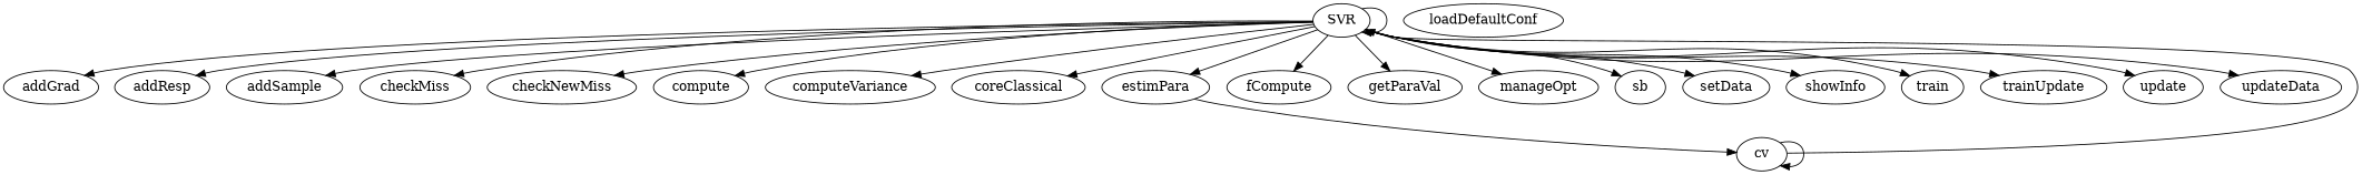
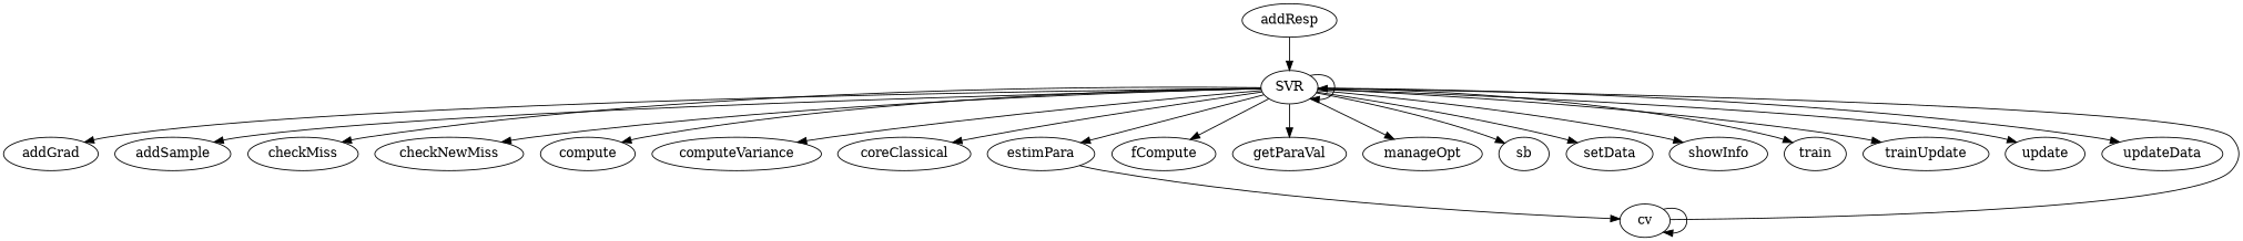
  digraph {
    SVR
    addGrad
    addResp
    addSample
    checkMiss
    checkNewMiss
    compute
    computeVariance
    coreClassical
    estimPara
    fCompute
    getParaVal
    manageOpt
    sb
    setData
    showInfo
    train
    trainUpdate
    update
    updateData
    cv
-   loadDefaultConf
    SVR -> SVR
    SVR -> addGrad
-   SVR -> addResp
+   addResp -> SVR
    SVR -> addSample
    SVR -> checkMiss
    SVR -> checkNewMiss
    SVR -> compute
    SVR -> computeVariance
    SVR -> coreClassical
    SVR -> estimPara
    SVR -> fCompute
    SVR -> getParaVal
    SVR -> manageOpt
    SVR -> sb
    SVR -> setData
    SVR -> showInfo
    SVR -> train
    SVR -> trainUpdate
    SVR -> update
    SVR -> updateData
    estimPara -> cv
    cv -> SVR
    cv -> cv
  }
